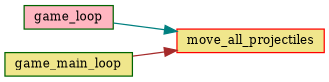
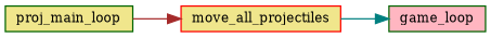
  digraph {
    fontname="DejaVu Serif"
    rankdir=RL
    node [color=darkgreen fillcolor=khaki fontname="DejaVu Serif" fontsize=10 shape=record style=filled]
    edge [dir=back fontname="DejaVu Serif" fontsize=10 labelfontname=Helvetica labelfontsize=10 style=solid]
    n1 [color=red fontcolor=black height=0.2 label=move_all_projectiles width=0.4]
    n2 [fillcolor=lightpink height=0.2 label=game_loop width=0.4]
-   n3 [height=0.2 label=game_main_loop width=0.4]
-   n1 -> n2 [color=teal]
+   n3 [height=0.2 label=proj_main_loop width=0.4]
+   n2 -> n1 [color=teal]
    n1 -> n3 [color=brown]
  }
